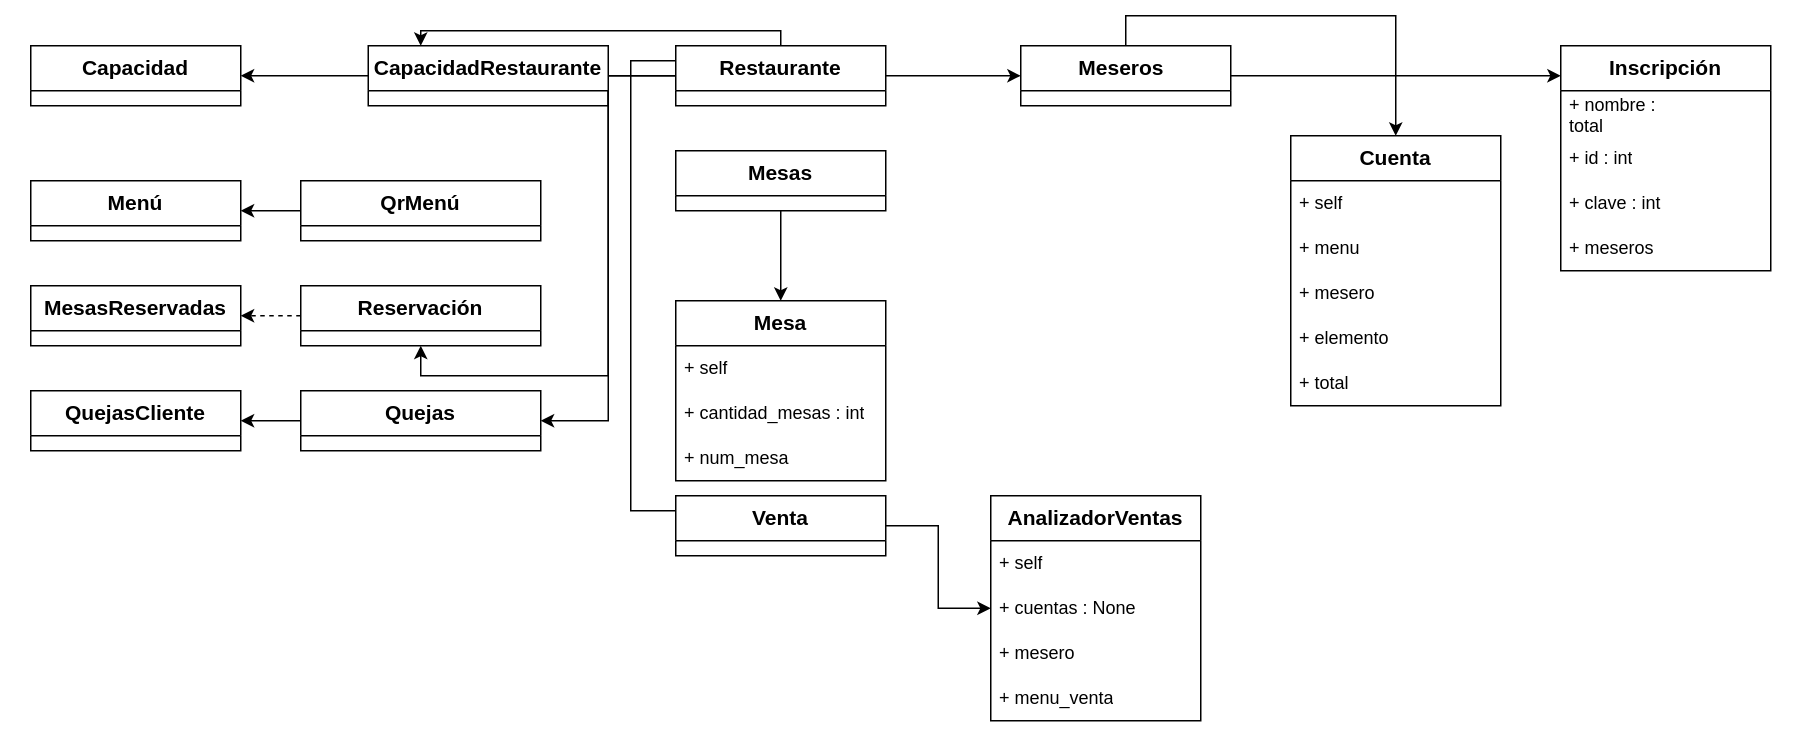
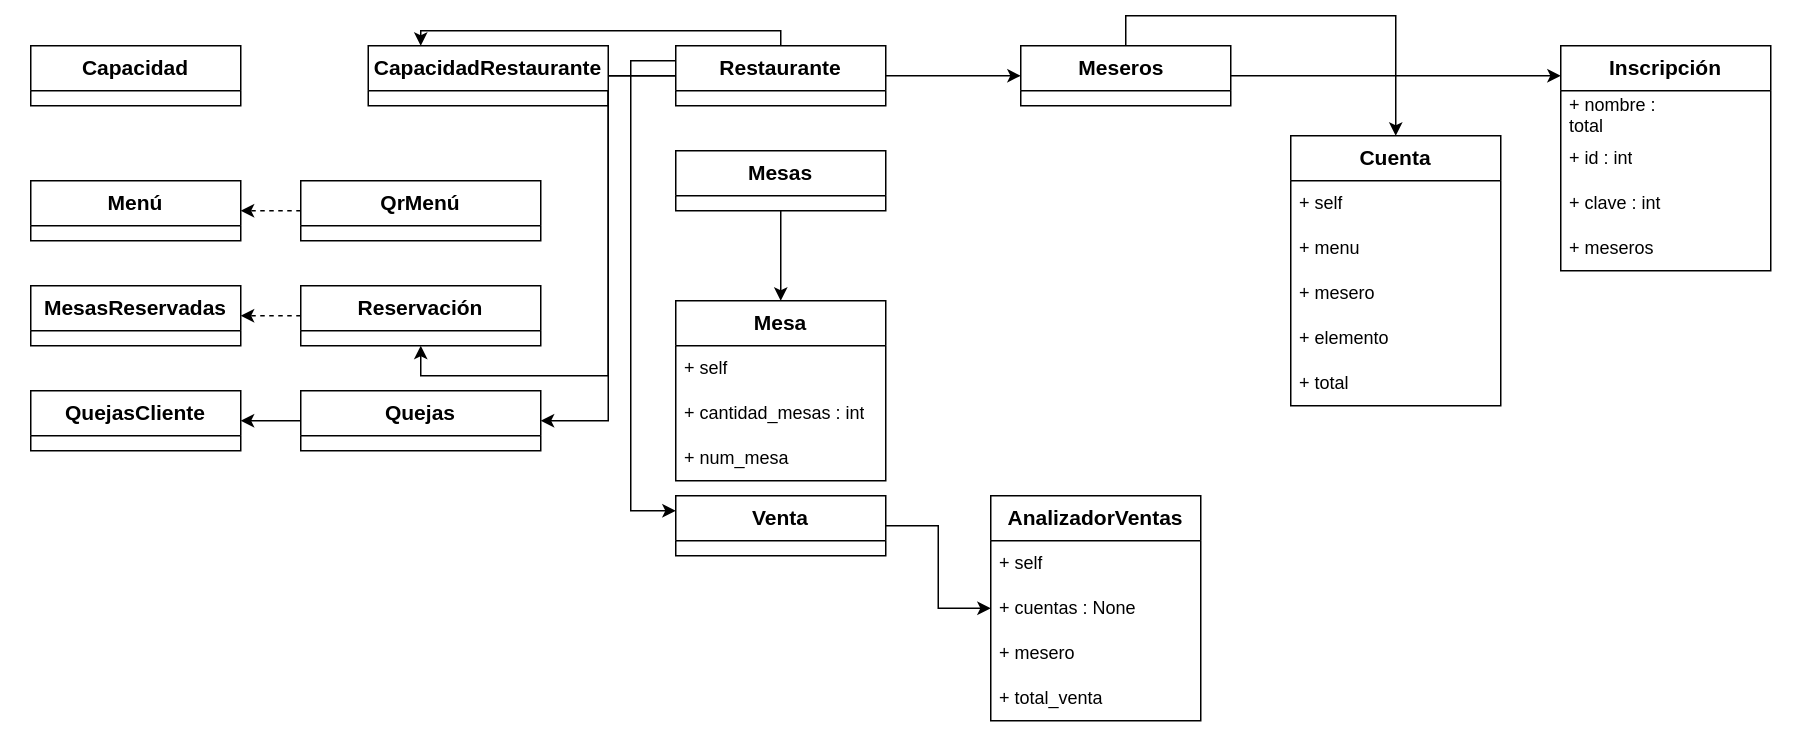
  <mxCell id="0" />
  <mxCell id="1" parent="0" />
- <mxCell id="2" style="edgeStyle=orthogonalEdgeStyle;rounded=0;orthogonalLoop=1;jettySize=auto;html=1;exitX=0;exitY=0.5;exitDx=0;exitDy=0;endArrow=none;" parent="1" source="7" target="29" edge="1"><mxGeometry relative="1" as="geometry"><Array as="points"><mxPoint x="450" y="40" /><mxPoint x="420" y="40" /><mxPoint x="420" y="340" /></Array></mxGeometry></mxCell>
+ <mxCell id="2" style="edgeStyle=orthogonalEdgeStyle;rounded=0;orthogonalLoop=1;jettySize=auto;html=1;exitX=0;exitY=0.5;exitDx=0;exitDy=0;" parent="1" source="7" target="29" edge="1"><mxGeometry relative="1" as="geometry"><Array as="points"><mxPoint x="450" y="40" /><mxPoint x="420" y="40" /><mxPoint x="420" y="340" /></Array></mxGeometry></mxCell>
  <mxCell id="3" style="edgeStyle=orthogonalEdgeStyle;rounded=0;orthogonalLoop=1;jettySize=auto;html=1;exitX=1;exitY=0.5;exitDx=0;exitDy=0;" parent="1" source="7" target="15" edge="1"><mxGeometry relative="1" as="geometry" /></mxCell>
  <mxCell id="4" style="edgeStyle=orthogonalEdgeStyle;rounded=0;orthogonalLoop=1;jettySize=auto;html=1;" parent="1" source="7" target="36" edge="1"><mxGeometry relative="1" as="geometry"><Array as="points"><mxPoint x="520" y="20" /><mxPoint x="280" y="20" /></Array></mxGeometry></mxCell>
  <mxCell id="5" style="edgeStyle=orthogonalEdgeStyle;rounded=0;orthogonalLoop=1;jettySize=auto;html=1;entryX=0.5;entryY=1;entryDx=0;entryDy=0;" parent="1" source="7" target="40" edge="1"><mxGeometry relative="1" as="geometry" /></mxCell>
  <mxCell id="6" style="edgeStyle=orthogonalEdgeStyle;rounded=0;orthogonalLoop=1;jettySize=auto;html=1;entryX=1;entryY=0.5;entryDx=0;entryDy=0;" edge="1" parent="1" source="7" target="45"><mxGeometry relative="1" as="geometry" /></mxCell>
  <mxCell id="7" value="&lt;b&gt;&lt;font style=&quot;font-size: 14px;&quot;&gt;Restaurante&lt;/font&gt;&lt;/b&gt;" style="swimlane;fontStyle=0;childLayout=stackLayout;horizontal=1;startSize=30;horizontalStack=0;resizeParent=1;resizeParentMax=0;resizeLast=0;collapsible=1;marginBottom=0;whiteSpace=wrap;html=1;" parent="1" vertex="1"><mxGeometry x="450" y="30" width="140" height="40" as="geometry" /></mxCell>
  <mxCell id="8" value="&lt;span style=&quot;font-size: 14px;&quot;&gt;&lt;b&gt;Inscripción&lt;/b&gt;&lt;/span&gt;" style="swimlane;fontStyle=0;childLayout=stackLayout;horizontal=1;startSize=30;horizontalStack=0;resizeParent=1;resizeParentMax=0;resizeLast=0;collapsible=1;marginBottom=0;whiteSpace=wrap;html=1;" parent="1" vertex="1"><mxGeometry x="1040" y="30" width="140" height="150" as="geometry" /></mxCell>
  <mxCell id="9" value="+ nombre : total&lt;span style=&quot;white-space: pre;&quot;&gt;&#09;&lt;/span&gt;&lt;span style=&quot;white-space: pre;&quot;&gt;&#09;&lt;/span&gt;" style="text;strokeColor=none;fillColor=none;align=left;verticalAlign=middle;spacingLeft=4;spacingRight=4;overflow=hidden;points=[[0,0.5],[1,0.5]];portConstraint=eastwest;rotatable=0;whiteSpace=wrap;html=1;" parent="8" vertex="1"><mxGeometry y="30" width="140" height="30" as="geometry" /></mxCell>
  <mxCell id="10" value="+ id : int" style="text;strokeColor=none;fillColor=none;align=left;verticalAlign=middle;spacingLeft=4;spacingRight=4;overflow=hidden;points=[[0,0.5],[1,0.5]];portConstraint=eastwest;rotatable=0;whiteSpace=wrap;html=1;" parent="8" vertex="1"><mxGeometry y="60" width="140" height="30" as="geometry" /></mxCell>
  <mxCell id="11" value="+ clave : int" style="text;strokeColor=none;fillColor=none;align=left;verticalAlign=middle;spacingLeft=4;spacingRight=4;overflow=hidden;points=[[0,0.5],[1,0.5]];portConstraint=eastwest;rotatable=0;whiteSpace=wrap;html=1;" parent="8" vertex="1"><mxGeometry y="90" width="140" height="30" as="geometry" /></mxCell>
  <mxCell id="12" value="+ meseros&amp;nbsp;" style="text;strokeColor=none;fillColor=none;align=left;verticalAlign=middle;spacingLeft=4;spacingRight=4;overflow=hidden;points=[[0,0.5],[1,0.5]];portConstraint=eastwest;rotatable=0;whiteSpace=wrap;html=1;" parent="8" vertex="1"><mxGeometry y="120" width="140" height="30" as="geometry" /></mxCell>
  <mxCell id="13" style="edgeStyle=orthogonalEdgeStyle;rounded=0;orthogonalLoop=1;jettySize=auto;html=1;exitX=0.5;exitY=0;exitDx=0;exitDy=0;" parent="1" source="15" target="18" edge="1"><mxGeometry relative="1" as="geometry" /></mxCell>
  <mxCell id="14" style="edgeStyle=orthogonalEdgeStyle;rounded=0;orthogonalLoop=1;jettySize=auto;html=1;" parent="1" source="15" target="8" edge="1"><mxGeometry relative="1" as="geometry"><Array as="points"><mxPoint x="950" y="50" /><mxPoint x="950" y="50" /></Array></mxGeometry></mxCell>
  <mxCell id="15" value="&lt;b&gt;&lt;font style=&quot;font-size: 14px;&quot;&gt;Meseros&lt;span style=&quot;white-space: pre;&quot;&gt;&#09;&lt;/span&gt;&lt;/font&gt;&lt;/b&gt;" style="swimlane;fontStyle=0;childLayout=stackLayout;horizontal=1;startSize=30;horizontalStack=0;resizeParent=1;resizeParentMax=0;resizeLast=0;collapsible=1;marginBottom=0;whiteSpace=wrap;html=1;" parent="1" vertex="1"><mxGeometry x="680" y="30" width="140" height="40" as="geometry" /></mxCell>
  <mxCell id="16" style="edgeStyle=orthogonalEdgeStyle;rounded=0;orthogonalLoop=1;jettySize=auto;html=1;exitX=0.5;exitY=1;exitDx=0;exitDy=0;entryX=0.5;entryY=0;entryDx=0;entryDy=0;" parent="1" source="17" target="24" edge="1"><mxGeometry relative="1" as="geometry" /></mxCell>
  <mxCell id="17" value="&lt;span style=&quot;font-size: 14px;&quot;&gt;&lt;b&gt;Mesas&lt;/b&gt;&lt;/span&gt;" style="swimlane;fontStyle=0;childLayout=stackLayout;horizontal=1;startSize=30;horizontalStack=0;resizeParent=1;resizeParentMax=0;resizeLast=0;collapsible=1;marginBottom=0;whiteSpace=wrap;html=1;" parent="1" vertex="1"><mxGeometry x="450" y="100" width="140" height="40" as="geometry" /></mxCell>
  <mxCell id="18" value="&lt;span style=&quot;font-size: 14px;&quot;&gt;&lt;b&gt;Cuenta&lt;/b&gt;&lt;/span&gt;" style="swimlane;fontStyle=0;childLayout=stackLayout;horizontal=1;startSize=30;horizontalStack=0;resizeParent=1;resizeParentMax=0;resizeLast=0;collapsible=1;marginBottom=0;whiteSpace=wrap;html=1;" parent="1" vertex="1"><mxGeometry x="860" y="90" width="140" height="180" as="geometry" /></mxCell>
  <mxCell id="19" value="+ self" style="text;strokeColor=none;fillColor=none;align=left;verticalAlign=middle;spacingLeft=4;spacingRight=4;overflow=hidden;points=[[0,0.5],[1,0.5]];portConstraint=eastwest;rotatable=0;whiteSpace=wrap;html=1;" parent="18" vertex="1"><mxGeometry y="30" width="140" height="30" as="geometry" /></mxCell>
  <mxCell id="20" value="+ menu" style="text;strokeColor=none;fillColor=none;align=left;verticalAlign=middle;spacingLeft=4;spacingRight=4;overflow=hidden;points=[[0,0.5],[1,0.5]];portConstraint=eastwest;rotatable=0;whiteSpace=wrap;html=1;" parent="18" vertex="1"><mxGeometry y="60" width="140" height="30" as="geometry" /></mxCell>
  <mxCell id="21" value="+ mesero" style="text;strokeColor=none;fillColor=none;align=left;verticalAlign=middle;spacingLeft=4;spacingRight=4;overflow=hidden;points=[[0,0.5],[1,0.5]];portConstraint=eastwest;rotatable=0;whiteSpace=wrap;html=1;" parent="18" vertex="1"><mxGeometry y="90" width="140" height="30" as="geometry" /></mxCell>
  <mxCell id="22" value="+ elemento" style="text;strokeColor=none;fillColor=none;align=left;verticalAlign=middle;spacingLeft=4;spacingRight=4;overflow=hidden;points=[[0,0.5],[1,0.5]];portConstraint=eastwest;rotatable=0;whiteSpace=wrap;html=1;" parent="18" vertex="1"><mxGeometry y="120" width="140" height="30" as="geometry" /></mxCell>
  <mxCell id="23" value="+ total" style="text;strokeColor=none;fillColor=none;align=left;verticalAlign=middle;spacingLeft=4;spacingRight=4;overflow=hidden;points=[[0,0.5],[1,0.5]];portConstraint=eastwest;rotatable=0;whiteSpace=wrap;html=1;" parent="18" vertex="1"><mxGeometry y="150" width="140" height="30" as="geometry" /></mxCell>
  <mxCell id="24" value="&lt;span style=&quot;font-size: 14px;&quot;&gt;&lt;b&gt;Mesa&lt;/b&gt;&lt;/span&gt;" style="swimlane;fontStyle=0;childLayout=stackLayout;horizontal=1;startSize=30;horizontalStack=0;resizeParent=1;resizeParentMax=0;resizeLast=0;collapsible=1;marginBottom=0;whiteSpace=wrap;html=1;" parent="1" vertex="1"><mxGeometry x="450" y="200" width="140" height="120" as="geometry" /></mxCell>
  <mxCell id="25" value="+ self" style="text;strokeColor=none;fillColor=none;align=left;verticalAlign=middle;spacingLeft=4;spacingRight=4;overflow=hidden;points=[[0,0.5],[1,0.5]];portConstraint=eastwest;rotatable=0;whiteSpace=wrap;html=1;" parent="24" vertex="1"><mxGeometry y="30" width="140" height="30" as="geometry" /></mxCell>
  <mxCell id="26" value="+ cantidad_mesas : int" style="text;strokeColor=none;fillColor=none;align=left;verticalAlign=middle;spacingLeft=4;spacingRight=4;overflow=hidden;points=[[0,0.5],[1,0.5]];portConstraint=eastwest;rotatable=0;whiteSpace=wrap;html=1;" parent="24" vertex="1"><mxGeometry y="60" width="140" height="30" as="geometry" /></mxCell>
  <mxCell id="27" value="+ num_mesa" style="text;strokeColor=none;fillColor=none;align=left;verticalAlign=middle;spacingLeft=4;spacingRight=4;overflow=hidden;points=[[0,0.5],[1,0.5]];portConstraint=eastwest;rotatable=0;whiteSpace=wrap;html=1;" parent="24" vertex="1"><mxGeometry y="90" width="140" height="30" as="geometry" /></mxCell>
  <mxCell id="28" style="edgeStyle=orthogonalEdgeStyle;rounded=0;orthogonalLoop=1;jettySize=auto;html=1;" parent="1" source="29" target="30" edge="1"><mxGeometry relative="1" as="geometry" /></mxCell>
  <mxCell id="29" value="&lt;span style=&quot;font-size: 14px;&quot;&gt;&lt;b&gt;Venta&lt;/b&gt;&lt;/span&gt;" style="swimlane;fontStyle=0;childLayout=stackLayout;horizontal=1;startSize=30;horizontalStack=0;resizeParent=1;resizeParentMax=0;resizeLast=0;collapsible=1;marginBottom=0;whiteSpace=wrap;html=1;" parent="1" vertex="1"><mxGeometry x="450" y="330" width="140" height="40" as="geometry" /></mxCell>
  <mxCell id="30" value="&lt;span style=&quot;font-size: 14px;&quot;&gt;&lt;b&gt;AnalizadorVentas&lt;/b&gt;&lt;/span&gt;" style="swimlane;fontStyle=0;childLayout=stackLayout;horizontal=1;startSize=30;horizontalStack=0;resizeParent=1;resizeParentMax=0;resizeLast=0;collapsible=1;marginBottom=0;whiteSpace=wrap;html=1;" parent="1" vertex="1"><mxGeometry x="660" y="330" width="140" height="150" as="geometry" /></mxCell>
  <mxCell id="31" value="+ self" style="text;strokeColor=none;fillColor=none;align=left;verticalAlign=middle;spacingLeft=4;spacingRight=4;overflow=hidden;points=[[0,0.5],[1,0.5]];portConstraint=eastwest;rotatable=0;whiteSpace=wrap;html=1;" parent="30" vertex="1"><mxGeometry y="30" width="140" height="30" as="geometry" /></mxCell>
  <mxCell id="32" value="+ cuentas : None" style="text;strokeColor=none;fillColor=none;align=left;verticalAlign=middle;spacingLeft=4;spacingRight=4;overflow=hidden;points=[[0,0.5],[1,0.5]];portConstraint=eastwest;rotatable=0;whiteSpace=wrap;html=1;" parent="30" vertex="1"><mxGeometry y="60" width="140" height="30" as="geometry" /></mxCell>
  <mxCell id="33" value="+ mesero&amp;nbsp;" style="text;strokeColor=none;fillColor=none;align=left;verticalAlign=middle;spacingLeft=4;spacingRight=4;overflow=hidden;points=[[0,0.5],[1,0.5]];portConstraint=eastwest;rotatable=0;whiteSpace=wrap;html=1;" parent="30" vertex="1"><mxGeometry y="90" width="140" height="30" as="geometry" /></mxCell>
- <mxCell id="34" value="+ menu_venta" style="text;strokeColor=none;fillColor=none;align=left;verticalAlign=middle;spacingLeft=4;spacingRight=4;overflow=hidden;points=[[0,0.5],[1,0.5]];portConstraint=eastwest;rotatable=0;whiteSpace=wrap;html=1;" parent="30" vertex="1"><mxGeometry y="120" width="140" height="30" as="geometry" /></mxCell>
- <mxCell id="35" style="edgeStyle=orthogonalEdgeStyle;rounded=0;orthogonalLoop=1;jettySize=auto;html=1;entryX=1;entryY=0.5;entryDx=0;entryDy=0;" edge="1" parent="1" source="36" target="43"><mxGeometry relative="1" as="geometry" /></mxCell>
+ <mxCell id="34" value="+ total_venta" style="text;strokeColor=none;fillColor=none;align=left;verticalAlign=middle;spacingLeft=4;spacingRight=4;overflow=hidden;points=[[0,0.5],[1,0.5]];portConstraint=eastwest;rotatable=0;whiteSpace=wrap;html=1;" parent="30" vertex="1"><mxGeometry y="120" width="140" height="30" as="geometry" /></mxCell>
  <mxCell id="36" value="&lt;span style=&quot;font-size: 14px;&quot;&gt;&lt;b&gt;CapacidadRestaurante&lt;/b&gt;&lt;/span&gt;" style="swimlane;fontStyle=0;childLayout=stackLayout;horizontal=1;startSize=30;horizontalStack=0;resizeParent=1;resizeParentMax=0;resizeLast=0;collapsible=1;marginBottom=0;whiteSpace=wrap;html=1;" parent="1" vertex="1"><mxGeometry x="245" y="30" width="160" height="40" as="geometry" /></mxCell>
- <mxCell id="37" style="edgeStyle=orthogonalEdgeStyle;rounded=0;orthogonalLoop=1;jettySize=auto;html=1;exitX=0;exitY=0.5;exitDx=0;exitDy=0;entryX=1;entryY=0.5;entryDx=0;entryDy=0;" parent="1" source="38" target="42" edge="1"><mxGeometry relative="1" as="geometry" /></mxCell>
+ <mxCell id="37" style="edgeStyle=orthogonalEdgeStyle;rounded=0;orthogonalLoop=1;jettySize=auto;html=1;exitX=0;exitY=0.5;exitDx=0;exitDy=0;entryX=1;entryY=0.5;entryDx=0;entryDy=0;dashed=1;" parent="1" source="38" target="42" edge="1"><mxGeometry relative="1" as="geometry" /></mxCell>
  <mxCell id="38" value="&lt;span style=&quot;font-size: 14px;&quot;&gt;&lt;b&gt;QrMenú&lt;/b&gt;&lt;/span&gt;" style="swimlane;fontStyle=0;childLayout=stackLayout;horizontal=1;startSize=30;horizontalStack=0;resizeParent=1;resizeParentMax=0;resizeLast=0;collapsible=1;marginBottom=0;whiteSpace=wrap;html=1;" parent="1" vertex="1"><mxGeometry x="200" y="120" width="160" height="40" as="geometry" /></mxCell>
  <mxCell id="39" style="edgeStyle=orthogonalEdgeStyle;rounded=0;orthogonalLoop=1;jettySize=auto;html=1;exitX=0;exitY=0.5;exitDx=0;exitDy=0;entryX=1;entryY=0.5;entryDx=0;entryDy=0;dashed=1;" edge="1" parent="1" source="40" target="41"><mxGeometry relative="1" as="geometry" /></mxCell>
  <mxCell id="40" value="&lt;span style=&quot;font-size: 14px;&quot;&gt;&lt;b&gt;Reservación&lt;/b&gt;&lt;/span&gt;" style="swimlane;fontStyle=0;childLayout=stackLayout;horizontal=1;startSize=30;horizontalStack=0;resizeParent=1;resizeParentMax=0;resizeLast=0;collapsible=1;marginBottom=0;whiteSpace=wrap;html=1;" parent="1" vertex="1"><mxGeometry x="200" y="190" width="160" height="40" as="geometry" /></mxCell>
  <mxCell id="41" value="&lt;span style=&quot;font-size: 14px;&quot;&gt;&lt;b&gt;MesasReservadas&lt;/b&gt;&lt;/span&gt;" style="swimlane;fontStyle=0;childLayout=stackLayout;horizontal=1;startSize=30;horizontalStack=0;resizeParent=1;resizeParentMax=0;resizeLast=0;collapsible=1;marginBottom=0;whiteSpace=wrap;html=1;" parent="1" vertex="1"><mxGeometry x="20" y="190" width="140" height="40" as="geometry" /></mxCell>
  <mxCell id="42" value="&lt;span style=&quot;font-size: 14px;&quot;&gt;&lt;b&gt;Menú&lt;/b&gt;&lt;/span&gt;" style="swimlane;fontStyle=0;childLayout=stackLayout;horizontal=1;startSize=30;horizontalStack=0;resizeParent=1;resizeParentMax=0;resizeLast=0;collapsible=1;marginBottom=0;whiteSpace=wrap;html=1;" parent="1" vertex="1"><mxGeometry x="20" y="120" width="140" height="40" as="geometry" /></mxCell>
  <mxCell id="43" value="&lt;span style=&quot;font-size: 14px;&quot;&gt;&lt;b&gt;Capacidad&lt;/b&gt;&lt;/span&gt;" style="swimlane;fontStyle=0;childLayout=stackLayout;horizontal=1;startSize=30;horizontalStack=0;resizeParent=1;resizeParentMax=0;resizeLast=0;collapsible=1;marginBottom=0;whiteSpace=wrap;html=1;" vertex="1" parent="1"><mxGeometry x="20" y="30" width="140" height="40" as="geometry" /></mxCell>
  <mxCell id="44" style="edgeStyle=orthogonalEdgeStyle;rounded=0;orthogonalLoop=1;jettySize=auto;html=1;" edge="1" parent="1" source="45" target="46"><mxGeometry relative="1" as="geometry" /></mxCell>
  <mxCell id="45" value="&lt;span style=&quot;font-size: 14px;&quot;&gt;&lt;b&gt;Quejas&lt;/b&gt;&lt;/span&gt;" style="swimlane;fontStyle=0;childLayout=stackLayout;horizontal=1;startSize=30;horizontalStack=0;resizeParent=1;resizeParentMax=0;resizeLast=0;collapsible=1;marginBottom=0;whiteSpace=wrap;html=1;" vertex="1" parent="1"><mxGeometry x="200" y="260" width="160" height="40" as="geometry" /></mxCell>
  <mxCell id="46" value="&lt;span style=&quot;font-size: 14px;&quot;&gt;&lt;b&gt;QuejasCliente&lt;/b&gt;&lt;/span&gt;" style="swimlane;fontStyle=0;childLayout=stackLayout;horizontal=1;startSize=30;horizontalStack=0;resizeParent=1;resizeParentMax=0;resizeLast=0;collapsible=1;marginBottom=0;whiteSpace=wrap;html=1;" vertex="1" parent="1"><mxGeometry x="20" y="260" width="140" height="40" as="geometry" /></mxCell>
